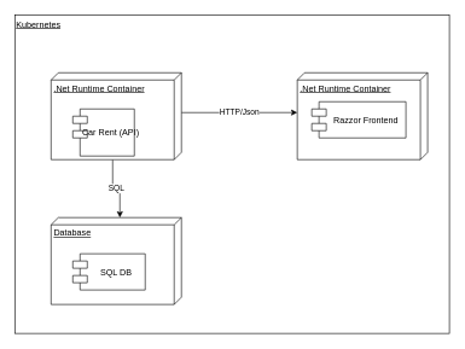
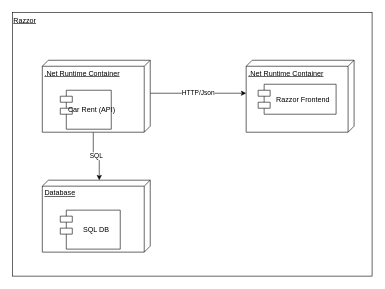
  <mxCell id="0" />
  <mxCell id="1" parent="0" />
- <mxCell id="2" value="&lt;u&gt;Kubernetes&lt;/u&gt;" style="rounded=0;whiteSpace=wrap;html=1;align=left;verticalAlign=top;" vertex="1" parent="1"><mxGeometry x="20" y="20" width="600" height="440" as="geometry" /></mxCell>
+ <mxCell id="2" value="&lt;u&gt;Razzor&lt;/u&gt;" style="rounded=0;whiteSpace=wrap;html=1;align=left;verticalAlign=top;" vertex="1" parent="1"><mxGeometry x="20" y="20" width="600" height="440" as="geometry" /></mxCell>
  <mxCell id="3" value="HTTP/Json" style="edgeStyle=orthogonalEdgeStyle;rounded=0;orthogonalLoop=1;jettySize=auto;html=1;exitX=0;exitY=0;exitDx=55;exitDy=0;exitPerimeter=0;entryX=0.458;entryY=1;entryDx=0;entryDy=0;entryPerimeter=0;" edge="1" parent="1" source="5" target="6"><mxGeometry relative="1" as="geometry" /></mxCell>
  <mxCell id="4" value="SQL" style="edgeStyle=orthogonalEdgeStyle;rounded=0;orthogonalLoop=1;jettySize=auto;html=1;exitX=0;exitY=0;exitDx=120;exitDy=95;exitPerimeter=0;entryX=0;entryY=0;entryDx=0;entryDy=85;entryPerimeter=0;" edge="1" parent="1" source="5" target="7"><mxGeometry relative="1" as="geometry" /></mxCell>
  <mxCell id="5" value=".Net Runtime Container" style="verticalAlign=top;align=left;spacingTop=8;spacingLeft=2;spacingRight=12;shape=cube;size=10;direction=south;fontStyle=4;html=1;" vertex="1" parent="1"><mxGeometry x="70" y="100" width="180" height="120" as="geometry" /></mxCell>
  <mxCell id="6" value=".Net Runtime Container" style="verticalAlign=top;align=left;spacingTop=8;spacingLeft=2;spacingRight=12;shape=cube;size=10;direction=south;fontStyle=4;html=1;" vertex="1" parent="1"><mxGeometry x="410" y="100" width="180" height="120" as="geometry" /></mxCell>
  <mxCell id="7" value="Database" style="verticalAlign=top;align=left;spacingTop=8;spacingLeft=2;spacingRight=12;shape=cube;size=10;direction=south;fontStyle=4;html=1;" vertex="1" parent="1"><mxGeometry x="70" y="300" width="180" height="120" as="geometry" /></mxCell>
- <mxCell id="8" value="SQL DB" style="shape=module;align=left;spacingLeft=20;align=center;verticalAlign=middle;" vertex="1" parent="1"><mxGeometry x="100" y="350" width="100" height="50" as="geometry" /></mxCell>
+ <mxCell id="8" value="SQL DB" style="shape=module;align=left;spacingLeft=20;align=center;verticalAlign=middle;" vertex="1" parent="1"><mxGeometry x="100" y="350" width="100" height="65" as="geometry" /></mxCell>
  <mxCell id="9" value="Car Rent (API)" style="shape=module;align=left;spacingLeft=20;align=center;verticalAlign=middle;" vertex="1" parent="1"><mxGeometry x="100" y="150" width="85" height="65" as="geometry" /></mxCell>
  <mxCell id="10" value="Razzor Frontend" style="shape=module;align=left;spacingLeft=20;align=center;verticalAlign=middle;" vertex="1" parent="1"><mxGeometry x="430" y="140" width="130" height="50" as="geometry" /></mxCell>
